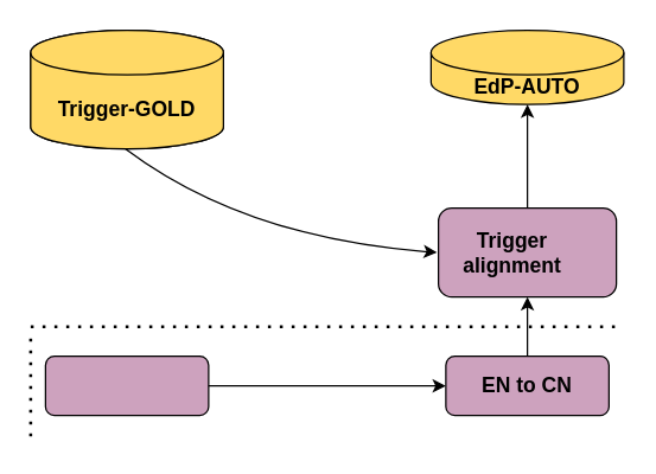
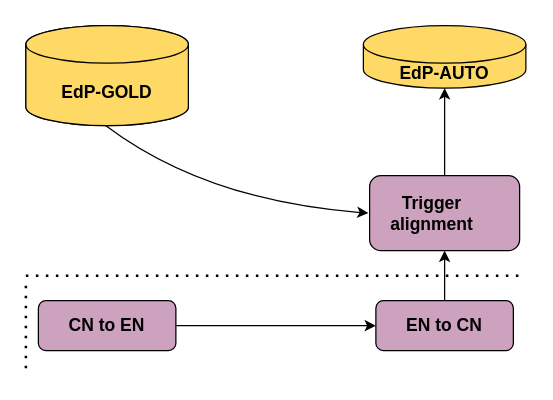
  <mxCell id="0" />
  <mxCell id="1" parent="0" />
  <mxCell id="2" value="Origi data" style="shape=cylinder3;whiteSpace=wrap;html=1;boundedLbl=1;backgroundOutline=1;size=15;fillColor=#FFD966;" vertex="1" parent="1"><mxGeometry x="20" y="20" width="130" height="80" as="geometry" /></mxCell>
- <mxCell id="3" value="&lt;span style=&quot;font-size: 14px&quot;&gt;&lt;b&gt;Trigger-GOLD&lt;/b&gt;&lt;/span&gt;" style="shape=cylinder3;whiteSpace=wrap;html=1;boundedLbl=1;backgroundOutline=1;size=15;fillColor=#FFD966;" vertex="1" parent="1"><mxGeometry x="20" y="20" width="130" height="80" as="geometry" /></mxCell>
+ <mxCell id="3" value="&lt;span style=&quot;font-size: 14px&quot;&gt;&lt;b&gt;EdP-GOLD&lt;/b&gt;&lt;/span&gt;" style="shape=cylinder3;whiteSpace=wrap;html=1;boundedLbl=1;backgroundOutline=1;size=15;fillColor=#FFD966;" vertex="1" parent="1"><mxGeometry x="20" y="20" width="130" height="80" as="geometry" /></mxCell>
  <mxCell id="4" value="&lt;span style=&quot;font-size: 14px&quot;&gt;&lt;b&gt;EdP-AUTO&lt;/b&gt;&lt;/span&gt;" style="shape=cylinder3;whiteSpace=wrap;html=1;boundedLbl=1;backgroundOutline=1;size=15;fillColor=#FFD966;" vertex="1" parent="1"><mxGeometry x="290" y="20" width="130" height="50" as="geometry" /></mxCell>
  <mxCell id="5" value="" style="rounded=1;whiteSpace=wrap;html=1;fillColor=#CDA2BE;" vertex="1" parent="1"><mxGeometry x="30" y="240" width="110" height="40" as="geometry" /></mxCell>
+ <mxCell id="6" value="&lt;b&gt;&lt;font style=&quot;font-size: 14px&quot;&gt;CN to EN&lt;/font&gt;&lt;/b&gt;" style="text;html=1;strokeColor=none;fillColor=none;align=center;verticalAlign=middle;whiteSpace=wrap;rounded=0;" vertex="1" parent="1"><mxGeometry x="40" y="240" width="90" height="40" as="geometry" /></mxCell>
  <mxCell id="7" value="" style="rounded=1;whiteSpace=wrap;html=1;fillColor=#CDA2BE;" vertex="1" parent="1"><mxGeometry x="300" y="240" width="110" height="40" as="geometry" /></mxCell>
  <mxCell id="8" value="&lt;b&gt;&lt;font style=&quot;font-size: 14px&quot;&gt;EN to CN&lt;/font&gt;&lt;/b&gt;" style="text;html=1;strokeColor=none;fillColor=none;align=center;verticalAlign=middle;whiteSpace=wrap;rounded=0;" vertex="1" parent="1"><mxGeometry x="310" y="240" width="90" height="40" as="geometry" /></mxCell>
  <mxCell id="9" value="" style="endArrow=classic;html=1;exitX=1;exitY=0.5;exitDx=0;exitDy=0;entryX=0;entryY=0.5;entryDx=0;entryDy=0;" edge="1" parent="1" source="5" target="7"><mxGeometry width="50" height="50" relative="1" as="geometry"><mxPoint x="200" y="160" as="sourcePoint" /><mxPoint x="250" y="110" as="targetPoint" /></mxGeometry></mxCell>
  <mxCell id="10" value="" style="rounded=1;whiteSpace=wrap;html=1;fillColor=#CDA2BE;" vertex="1" parent="1"><mxGeometry x="295" y="140" width="120" height="60" as="geometry" /></mxCell>
  <mxCell id="11" value="&lt;font style=&quot;font-size: 14px&quot;&gt;&lt;b&gt;Trigger alignment&lt;/b&gt;&lt;/font&gt;" style="text;html=1;strokeColor=none;fillColor=none;align=center;verticalAlign=middle;whiteSpace=wrap;rounded=0;" vertex="1" parent="1"><mxGeometry x="300" y="150" width="90" height="40" as="geometry" /></mxCell>
  <mxCell id="12" value="" style="endArrow=classic;html=1;exitX=0.5;exitY=0;exitDx=0;exitDy=0;entryX=0.5;entryY=1;entryDx=0;entryDy=0;" edge="1" parent="1" source="8" target="10"><mxGeometry width="50" height="50" relative="1" as="geometry"><mxPoint x="200" y="140" as="sourcePoint" /><mxPoint x="250" y="90" as="targetPoint" /></mxGeometry></mxCell>
  <mxCell id="13" value="" style="endArrow=classic;html=1;exitX=0.5;exitY=0;exitDx=0;exitDy=0;entryX=0.5;entryY=1;entryDx=0;entryDy=0;entryPerimeter=0;" edge="1" parent="1" source="10" target="4"><mxGeometry width="50" height="50" relative="1" as="geometry"><mxPoint x="200" y="140" as="sourcePoint" /><mxPoint x="250" y="90" as="targetPoint" /></mxGeometry></mxCell>
  <mxCell id="14" value="" style="endArrow=none;dashed=1;html=1;dashPattern=1 3;strokeWidth=2;" edge="1" parent="1"><mxGeometry width="50" height="50" relative="1" as="geometry"><mxPoint x="20" y="220" as="sourcePoint" /><mxPoint x="420" y="220" as="targetPoint" /></mxGeometry></mxCell>
  <mxCell id="15" value="" style="endArrow=none;dashed=1;html=1;dashPattern=1 3;strokeWidth=2;" edge="1" parent="1"><mxGeometry width="50" height="50" relative="1" as="geometry"><mxPoint x="20" y="228" as="sourcePoint" /><mxPoint x="20" y="298" as="targetPoint" /></mxGeometry></mxCell>
  <mxCell id="16" value="" style="curved=1;endArrow=classic;html=1;" edge="1" parent="1"><mxGeometry width="50" height="50" relative="1" as="geometry"><mxPoint x="84" y="100" as="sourcePoint" /><mxPoint x="294" y="170" as="targetPoint" /><Array as="points"><mxPoint x="164" y="160" /></Array></mxGeometry></mxCell>
